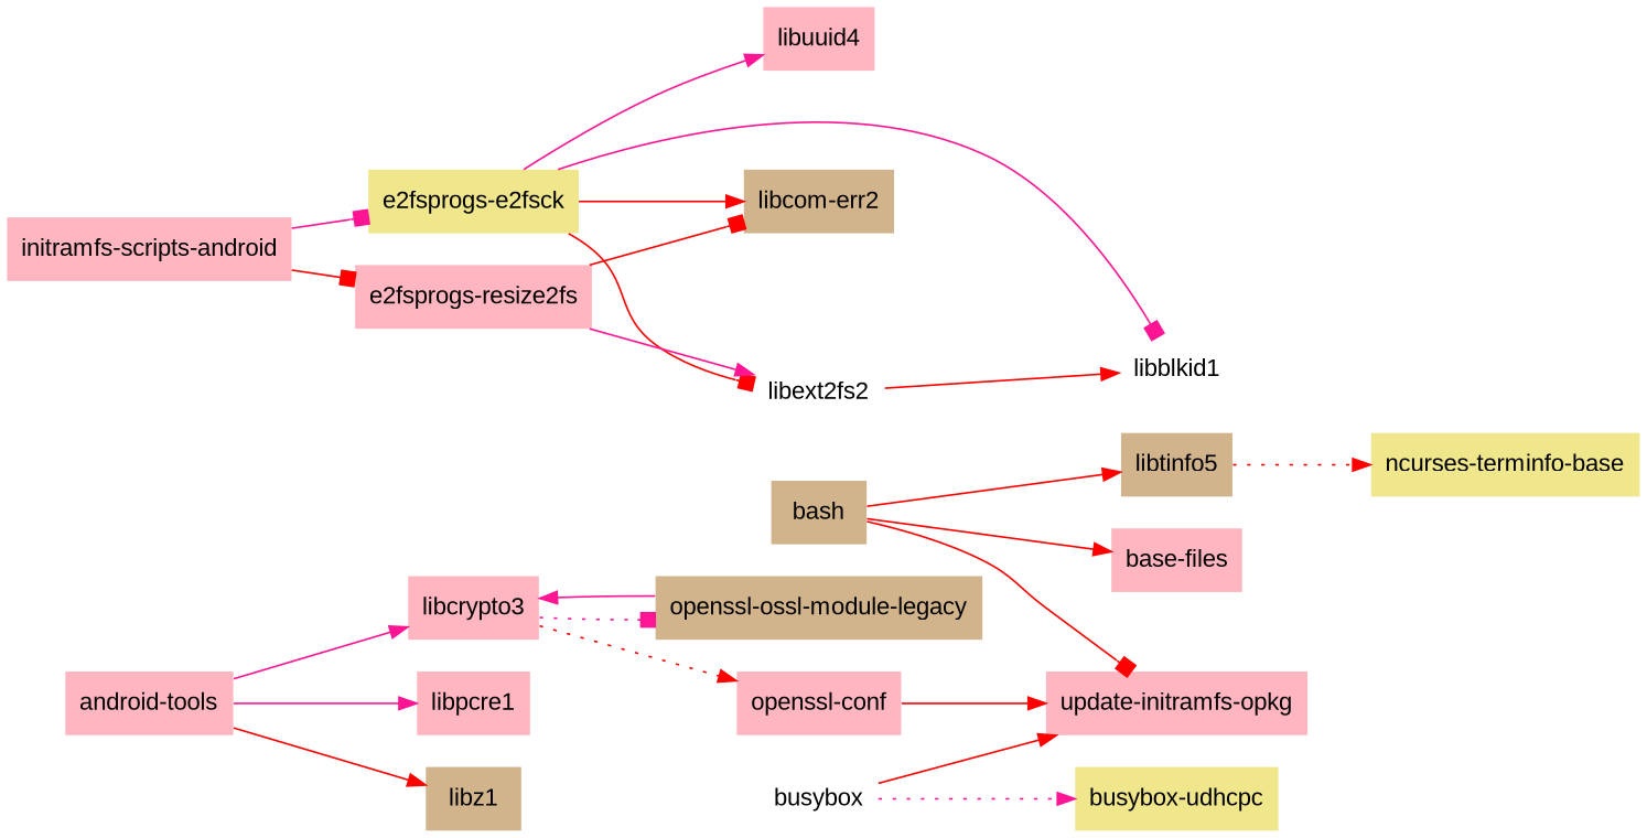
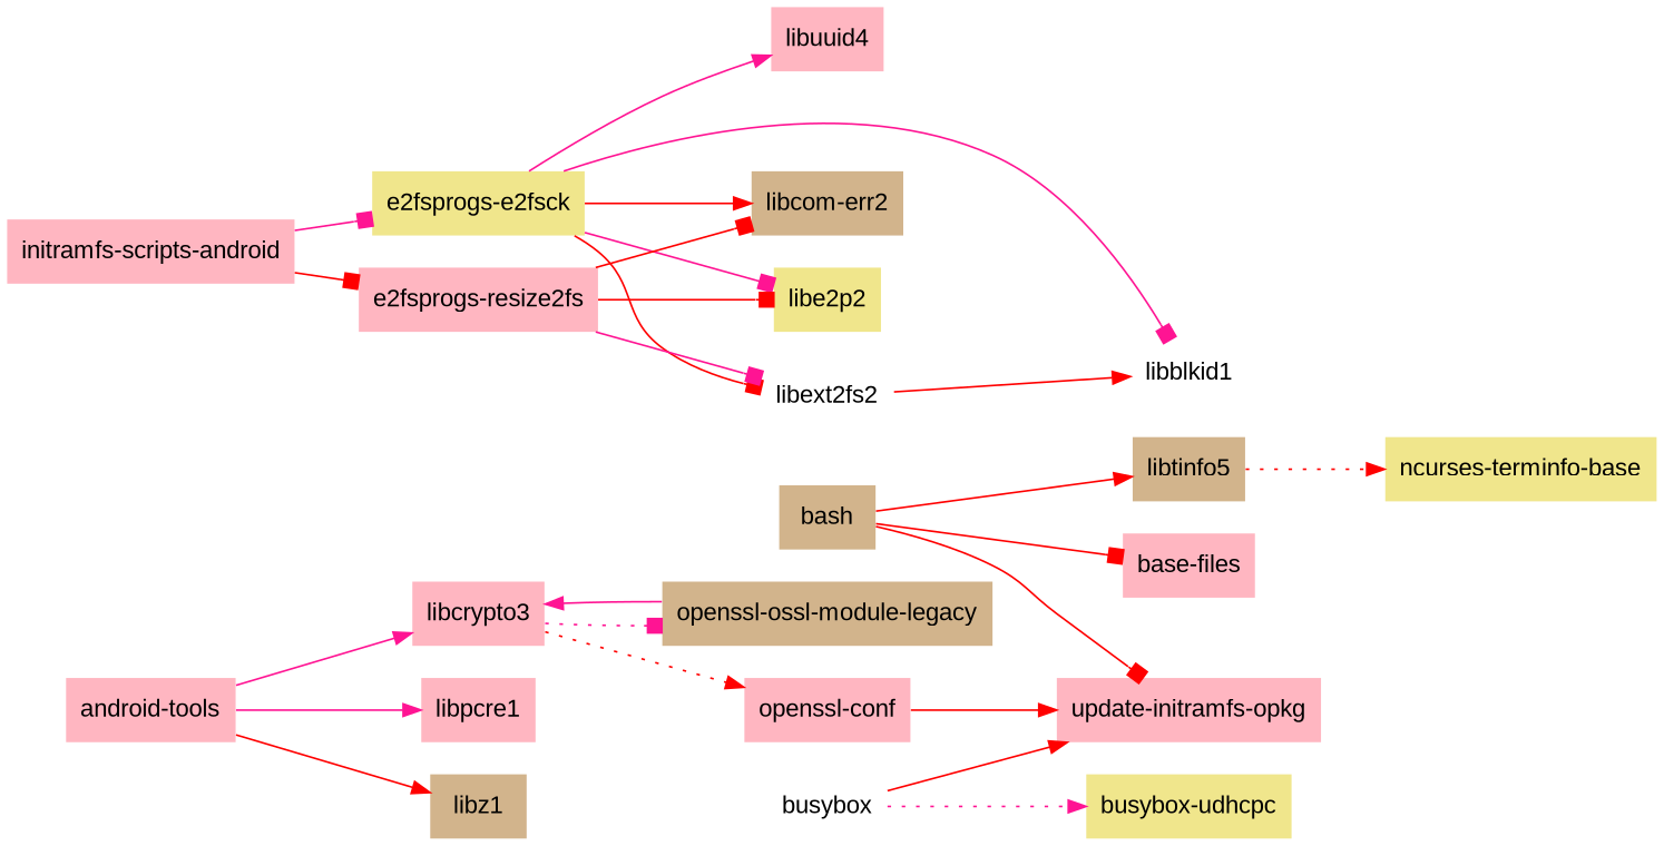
  digraph {
    fontname="Liberation Sans"
    rankdir=LR
    node [fillcolor=lightpink fontname="Liberation Sans" shape=plaintext style=filled]
    edge [arrowhead=normal color=red fontname="Liberation Sans"]
    "android-tools"
    libcrypto3
    libpcre1
    libz1 [fillcolor=tan]
    "openssl-conf"
    "openssl-ossl-module-legacy" [fillcolor=tan]
    n7 [label="update-initramfs-opkg"]
    bash [fillcolor=tan]
    "base-files"
    libtinfo5 [fillcolor=tan]
    "ncurses-terminfo-base" [fillcolor=khaki]
    busybox [fillcolor=white]
    "busybox-udhcpc" [fillcolor=khaki]
    "e2fsprogs-e2fsck" [fillcolor=khaki]
    libblkid1 [fillcolor=white]
    "libcom-err2" [fillcolor=tan]
+   libe2p2 [fillcolor=khaki]
    libext2fs2 [fillcolor=white]
    n19 [label=libuuid4]
    "e2fsprogs-resize2fs"
    "initramfs-scripts-android"
    "android-tools" -> libcrypto3 [color=deeppink]
    "android-tools" -> libpcre1 [color=deeppink]
    "android-tools" -> libz1
    libcrypto3 -> "openssl-conf" [style=dotted]
    libcrypto3 -> "openssl-ossl-module-legacy" [arrowhead=box color=deeppink style=dotted]
    "openssl-conf" -> n7
    "openssl-ossl-module-legacy" -> libcrypto3 [color=deeppink]
    bash -> n7 [arrowhead=box]
-   bash -> "base-files"
+   bash -> "base-files" [arrowhead=box]
    bash -> libtinfo5
    libtinfo5 -> "ncurses-terminfo-base" [style=dotted]
    busybox -> n7
    busybox -> "busybox-udhcpc" [color=deeppink style=dotted]
    "e2fsprogs-e2fsck" -> libblkid1 [arrowhead=box color=deeppink]
    "e2fsprogs-e2fsck" -> "libcom-err2"
+   "e2fsprogs-e2fsck" -> libe2p2 [arrowhead=box color=deeppink]
    "e2fsprogs-e2fsck" -> libext2fs2 [arrowhead=box]
    "e2fsprogs-e2fsck" -> n19 [color=deeppink]
    libext2fs2 -> libblkid1
    "e2fsprogs-resize2fs" -> "libcom-err2" [arrowhead=box]
-   "e2fsprogs-resize2fs" -> libext2fs2 [color=deeppink]
+   "e2fsprogs-resize2fs" -> libe2p2 [arrowhead=box]
+   "e2fsprogs-resize2fs" -> libext2fs2 [arrowhead=box color=deeppink]
    "initramfs-scripts-android" -> "e2fsprogs-e2fsck" [arrowhead=box color=deeppink]
    "initramfs-scripts-android" -> "e2fsprogs-resize2fs" [arrowhead=box]
  }
